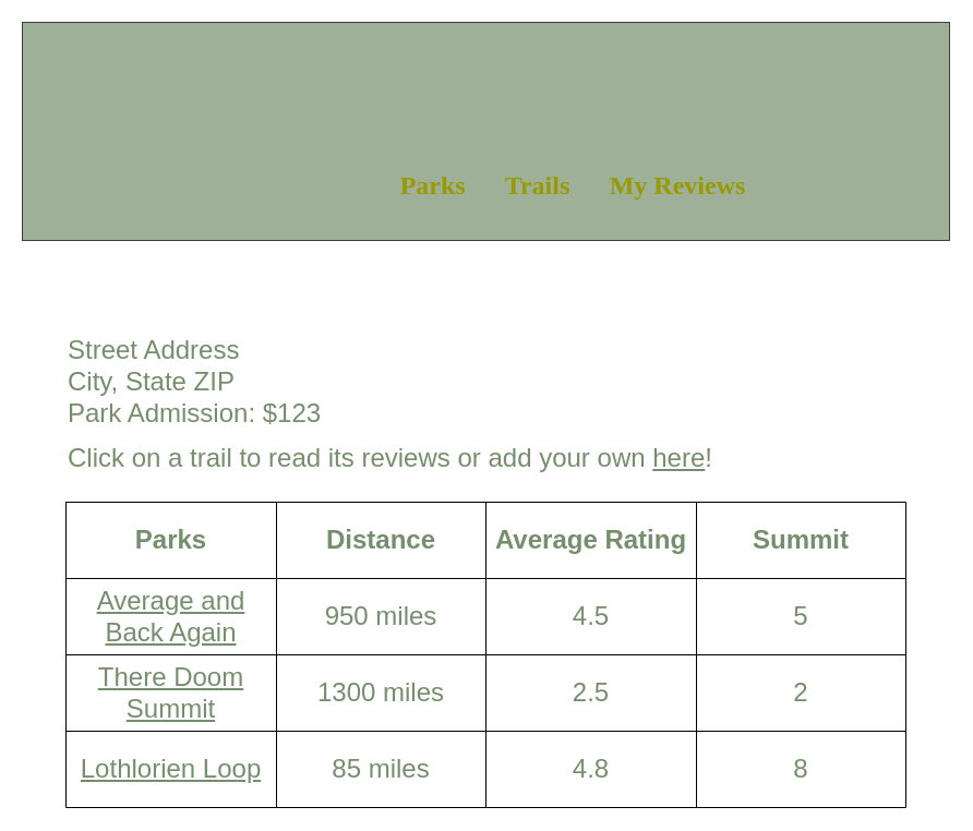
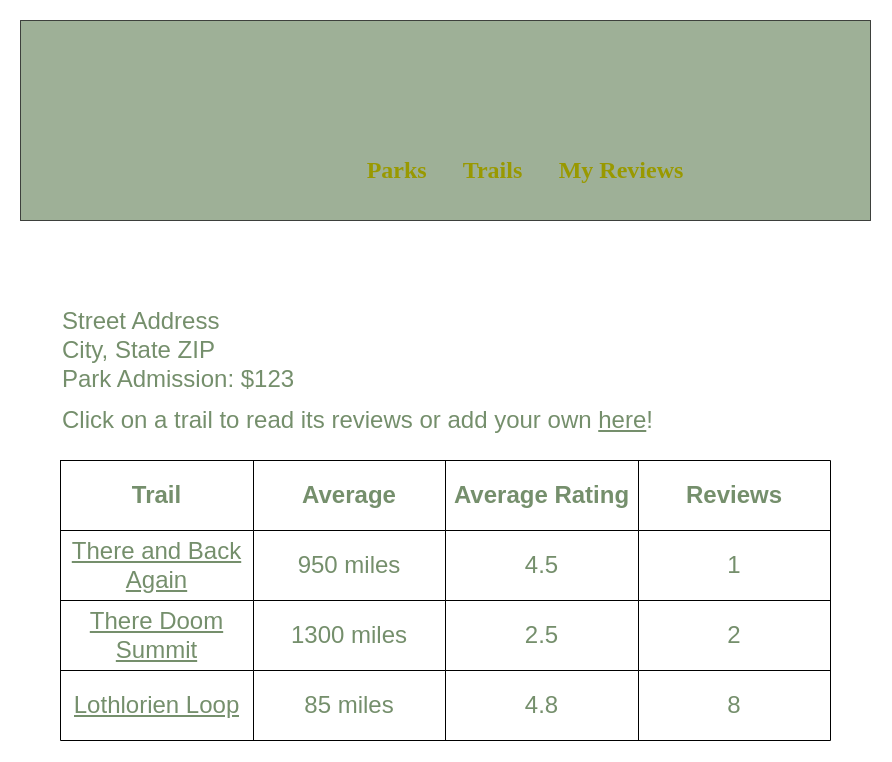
  <mxCell id="0" />
  <mxCell id="1" parent="0" />
  <mxCell id="2" value="" style="whiteSpace=wrap;html=1;fillColor=#758F6C;movable=0;resizable=0;rotatable=0;deletable=0;editable=0;connectable=0;opacity=70;" parent="1" vertex="1"><mxGeometry width="850" height="200" as="geometry" x="20" y="20" /></mxCell>
  <mxCell id="3" value="&lt;font style=&quot;font-size: 24px;&quot; color=&quot;#758f6c&quot;&gt;Click on a trail to read its reviews or add your own &lt;u&gt;here&lt;/u&gt;!&lt;/font&gt;" style="text;strokeColor=none;align=left;fillColor=none;html=1;verticalAlign=middle;whiteSpace=wrap;rounded=0;fontColor=#B3B300;" parent="1" vertex="1"><mxGeometry x="60" y="380" width="650" height="80" as="geometry" /></mxCell>
  <mxCell id="4" value="" style="shape=table;startSize=0;container=1;collapsible=0;childLayout=tableLayout;fontSize=24;fontColor=#758F6C;strokeColor=default;" parent="1" vertex="1"><mxGeometry x="60" y="460" width="770" height="280" as="geometry" /></mxCell>
  <mxCell id="5" value="" style="shape=tableRow;horizontal=0;startSize=0;swimlaneHead=0;swimlaneBody=0;top=0;left=0;bottom=0;right=0;collapsible=0;dropTarget=0;fillColor=none;points=[[0,0.5],[1,0.5]];portConstraint=eastwest;fontSize=24;fontColor=#758F6C;" parent="4" vertex="1"><mxGeometry width="770" height="70" as="geometry" /></mxCell>
- <mxCell id="6" value="Parks" style="shape=partialRectangle;html=1;whiteSpace=wrap;connectable=0;overflow=hidden;fillColor=none;top=0;left=0;bottom=0;right=0;pointerEvents=1;fontSize=24;fontColor=#758F6C;fontStyle=1" parent="5" vertex="1"><mxGeometry width="193" height="70" as="geometry"><mxRectangle width="193" height="70" as="alternateBounds" /></mxGeometry></mxCell>
- <mxCell id="7" value="Distance" style="shape=partialRectangle;html=1;whiteSpace=wrap;connectable=0;overflow=hidden;fillColor=none;top=0;left=0;bottom=0;right=0;pointerEvents=1;fontSize=24;fontColor=#758F6C;fontStyle=1" parent="5" vertex="1"><mxGeometry x="193" width="192" height="70" as="geometry"><mxRectangle width="192" height="70" as="alternateBounds" /></mxGeometry></mxCell>
+ <mxCell id="6" value="Trail" style="shape=partialRectangle;html=1;whiteSpace=wrap;connectable=0;overflow=hidden;fillColor=none;top=0;left=0;bottom=0;right=0;pointerEvents=1;fontSize=24;fontColor=#758F6C;fontStyle=1" parent="5" vertex="1"><mxGeometry width="193" height="70" as="geometry"><mxRectangle width="193" height="70" as="alternateBounds" /></mxGeometry></mxCell>
+ <mxCell id="7" value="Average" style="shape=partialRectangle;html=1;whiteSpace=wrap;connectable=0;overflow=hidden;fillColor=none;top=0;left=0;bottom=0;right=0;pointerEvents=1;fontSize=24;fontColor=#758F6C;fontStyle=1" parent="5" vertex="1"><mxGeometry x="193" width="192" height="70" as="geometry"><mxRectangle width="192" height="70" as="alternateBounds" /></mxGeometry></mxCell>
  <mxCell id="8" value="Average Rating" style="shape=partialRectangle;html=1;whiteSpace=wrap;connectable=0;overflow=hidden;fillColor=none;top=0;left=0;bottom=0;right=0;pointerEvents=1;fontSize=24;fontColor=#758F6C;fontStyle=1" parent="5" vertex="1"><mxGeometry x="385" width="193" height="70" as="geometry"><mxRectangle width="193" height="70" as="alternateBounds" /></mxGeometry></mxCell>
- <mxCell id="9" value="Summit" style="shape=partialRectangle;html=1;whiteSpace=wrap;connectable=0;overflow=hidden;fillColor=none;top=0;left=0;bottom=0;right=0;pointerEvents=1;fontSize=24;fontColor=#758F6C;fontStyle=1" parent="5" vertex="1"><mxGeometry x="578" width="192" height="70" as="geometry"><mxRectangle width="192" height="70" as="alternateBounds" /></mxGeometry></mxCell>
+ <mxCell id="9" value="Reviews" style="shape=partialRectangle;html=1;whiteSpace=wrap;connectable=0;overflow=hidden;fillColor=none;top=0;left=0;bottom=0;right=0;pointerEvents=1;fontSize=24;fontColor=#758F6C;fontStyle=1" parent="5" vertex="1"><mxGeometry x="578" width="192" height="70" as="geometry"><mxRectangle width="192" height="70" as="alternateBounds" /></mxGeometry></mxCell>
  <mxCell id="10" value="" style="shape=tableRow;horizontal=0;startSize=0;swimlaneHead=0;swimlaneBody=0;top=0;left=0;bottom=0;right=0;collapsible=0;dropTarget=0;fillColor=none;points=[[0,0.5],[1,0.5]];portConstraint=eastwest;fontSize=24;fontColor=#758F6C;" parent="4" vertex="1"><mxGeometry y="70" width="770" height="70" as="geometry" /></mxCell>
- <mxCell id="11" value="Average and Back Again" style="shape=partialRectangle;html=1;whiteSpace=wrap;connectable=0;overflow=hidden;fillColor=none;top=0;left=0;bottom=0;right=0;pointerEvents=1;fontSize=24;fontColor=#758F6C;strokeColor=default;perimeterSpacing=0;fontStyle=4" parent="10" vertex="1"><mxGeometry width="193" height="70" as="geometry"><mxRectangle width="193" height="70" as="alternateBounds" /></mxGeometry></mxCell>
+ <mxCell id="11" value="There and Back Again" style="shape=partialRectangle;html=1;whiteSpace=wrap;connectable=0;overflow=hidden;fillColor=none;top=0;left=0;bottom=0;right=0;pointerEvents=1;fontSize=24;fontColor=#758F6C;strokeColor=default;perimeterSpacing=0;fontStyle=4" parent="10" vertex="1"><mxGeometry width="193" height="70" as="geometry"><mxRectangle width="193" height="70" as="alternateBounds" /></mxGeometry></mxCell>
  <mxCell id="12" value="950 miles" style="shape=partialRectangle;html=1;whiteSpace=wrap;connectable=0;overflow=hidden;fillColor=none;top=0;left=0;bottom=0;right=0;pointerEvents=1;fontSize=24;fontColor=#758F6C;strokeColor=default;perimeterSpacing=0;" parent="10" vertex="1"><mxGeometry x="193" width="192" height="70" as="geometry"><mxRectangle width="192" height="70" as="alternateBounds" /></mxGeometry></mxCell>
  <mxCell id="13" value="4.5" style="shape=partialRectangle;html=1;whiteSpace=wrap;connectable=0;overflow=hidden;fillColor=none;top=0;left=0;bottom=0;right=0;pointerEvents=1;fontSize=24;fontColor=#758F6C;strokeColor=default;perimeterSpacing=0;" parent="10" vertex="1"><mxGeometry x="385" width="193" height="70" as="geometry"><mxRectangle width="193" height="70" as="alternateBounds" /></mxGeometry></mxCell>
- <mxCell id="14" value="5" style="shape=partialRectangle;html=1;whiteSpace=wrap;connectable=0;overflow=hidden;fillColor=none;top=0;left=0;bottom=0;right=0;pointerEvents=1;fontSize=24;fontColor=#758F6C;strokeColor=default;perimeterSpacing=0;" parent="10" vertex="1"><mxGeometry x="578" width="192" height="70" as="geometry"><mxRectangle width="192" height="70" as="alternateBounds" /></mxGeometry></mxCell>
+ <mxCell id="14" value="1" style="shape=partialRectangle;html=1;whiteSpace=wrap;connectable=0;overflow=hidden;fillColor=none;top=0;left=0;bottom=0;right=0;pointerEvents=1;fontSize=24;fontColor=#758F6C;strokeColor=default;perimeterSpacing=0;" parent="10" vertex="1"><mxGeometry x="578" width="192" height="70" as="geometry"><mxRectangle width="192" height="70" as="alternateBounds" /></mxGeometry></mxCell>
  <mxCell id="15" value="" style="shape=tableRow;horizontal=0;startSize=0;swimlaneHead=0;swimlaneBody=0;top=0;left=0;bottom=0;right=0;collapsible=0;dropTarget=0;fillColor=none;points=[[0,0.5],[1,0.5]];portConstraint=eastwest;fontSize=24;fontColor=#758F6C;" parent="4" vertex="1"><mxGeometry y="140" width="770" height="70" as="geometry" /></mxCell>
  <mxCell id="16" value="There Doom Summit" style="shape=partialRectangle;html=1;whiteSpace=wrap;connectable=0;overflow=hidden;fillColor=none;top=0;left=0;bottom=0;right=0;pointerEvents=1;fontSize=24;fontColor=#758F6C;fontStyle=4" parent="15" vertex="1"><mxGeometry width="193" height="70" as="geometry"><mxRectangle width="193" height="70" as="alternateBounds" /></mxGeometry></mxCell>
  <mxCell id="17" value="1300 miles" style="shape=partialRectangle;html=1;whiteSpace=wrap;connectable=0;overflow=hidden;fillColor=none;top=0;left=0;bottom=0;right=0;pointerEvents=1;fontSize=24;fontColor=#758F6C;" parent="15" vertex="1"><mxGeometry x="193" width="192" height="70" as="geometry"><mxRectangle width="192" height="70" as="alternateBounds" /></mxGeometry></mxCell>
  <mxCell id="18" value="2.5" style="shape=partialRectangle;html=1;whiteSpace=wrap;connectable=0;overflow=hidden;fillColor=none;top=0;left=0;bottom=0;right=0;pointerEvents=1;fontSize=24;fontColor=#758F6C;" parent="15" vertex="1"><mxGeometry x="385" width="193" height="70" as="geometry"><mxRectangle width="193" height="70" as="alternateBounds" /></mxGeometry></mxCell>
  <mxCell id="19" value="2" style="shape=partialRectangle;html=1;whiteSpace=wrap;connectable=0;overflow=hidden;fillColor=none;top=0;left=0;bottom=0;right=0;pointerEvents=1;fontSize=24;fontColor=#758F6C;" parent="15" vertex="1"><mxGeometry x="578" width="192" height="70" as="geometry"><mxRectangle width="192" height="70" as="alternateBounds" /></mxGeometry></mxCell>
  <mxCell id="20" style="shape=tableRow;horizontal=0;startSize=0;swimlaneHead=0;swimlaneBody=0;top=0;left=0;bottom=0;right=0;collapsible=0;dropTarget=0;fillColor=none;points=[[0,0.5],[1,0.5]];portConstraint=eastwest;fontSize=24;fontColor=#758F6C;" parent="4" vertex="1"><mxGeometry y="210" width="770" height="70" as="geometry" /></mxCell>
  <mxCell id="21" value="Lothlorien Loop" style="shape=partialRectangle;html=1;whiteSpace=wrap;connectable=0;overflow=hidden;fillColor=none;top=0;left=0;bottom=0;right=0;pointerEvents=1;fontSize=24;fontColor=#758F6C;fontStyle=4" parent="20" vertex="1"><mxGeometry width="193" height="70" as="geometry"><mxRectangle width="193" height="70" as="alternateBounds" /></mxGeometry></mxCell>
  <mxCell id="22" value="85 miles" style="shape=partialRectangle;html=1;whiteSpace=wrap;connectable=0;overflow=hidden;fillColor=none;top=0;left=0;bottom=0;right=0;pointerEvents=1;fontSize=24;fontColor=#758F6C;" parent="20" vertex="1"><mxGeometry x="193" width="192" height="70" as="geometry"><mxRectangle width="192" height="70" as="alternateBounds" /></mxGeometry></mxCell>
  <mxCell id="23" value="4.8" style="shape=partialRectangle;html=1;whiteSpace=wrap;connectable=0;overflow=hidden;fillColor=none;top=0;left=0;bottom=0;right=0;pointerEvents=1;fontSize=24;fontColor=#758F6C;" parent="20" vertex="1"><mxGeometry x="385" width="193" height="70" as="geometry"><mxRectangle width="193" height="70" as="alternateBounds" /></mxGeometry></mxCell>
  <mxCell id="24" value="8" style="shape=partialRectangle;html=1;whiteSpace=wrap;connectable=0;overflow=hidden;fillColor=none;top=0;left=0;bottom=0;right=0;pointerEvents=1;fontSize=24;fontColor=#758F6C;" parent="20" vertex="1"><mxGeometry x="578" width="192" height="70" as="geometry"><mxRectangle width="192" height="70" as="alternateBounds" /></mxGeometry></mxCell>
  <mxCell id="25" value="&lt;div style=&quot;&quot;&gt;&lt;font face=&quot;Verdana&quot;&gt;&lt;span style=&quot;font-size: 24px;&quot;&gt;Parks&lt;span style=&quot;white-space: pre;&quot;&gt;&#09;&lt;/span&gt;Trails&amp;nbsp;&lt;span style=&quot;white-space: pre;&quot;&gt;&#09;&lt;/span&gt;My Reviews&lt;/span&gt;&lt;/font&gt;&lt;/div&gt;" style="text;strokeColor=none;align=center;fillColor=none;html=1;verticalAlign=middle;whiteSpace=wrap;rounded=0;fontColor=#999900;fontStyle=1;labelBorderColor=none;strokeOpacity=100;" vertex="1" parent="1"><mxGeometry x="294" y="140" width="462" height="60" as="geometry" /></mxCell>
  <mxCell id="26" value="&lt;font color=&quot;#758f6c&quot;&gt;&lt;span style=&quot;font-size: 24px;&quot;&gt;Street Address&lt;br&gt;City, State ZIP&lt;br&gt;Park Admission: $123&lt;br&gt;&lt;/span&gt;&lt;/font&gt;" style="text;strokeColor=none;align=left;fillColor=none;html=1;verticalAlign=middle;whiteSpace=wrap;rounded=0;fontColor=#B3B300;" vertex="1" parent="1"><mxGeometry x="60" y="310" width="650" height="80" as="geometry" /></mxCell>
